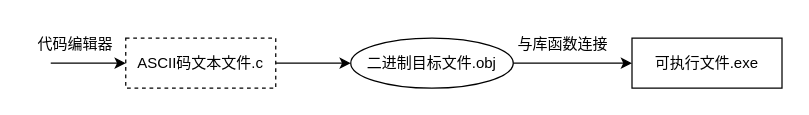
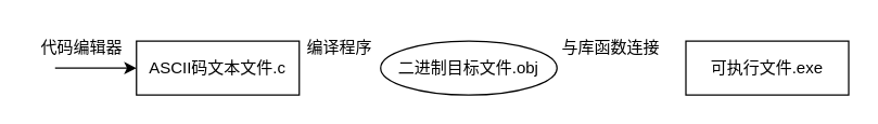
  <mxCell id="0" />
  <mxCell id="1" parent="0" />
- <mxCell id="2" style="edgeStyle=orthogonalEdgeStyle;rounded=0;orthogonalLoop=1;jettySize=auto;html=1;exitX=1;exitY=0.5;exitDx=0;exitDy=0;entryX=0;entryY=0.5;entryDx=0;entryDy=0;" parent="1" source="3" target="5" edge="1"><mxGeometry relative="1" as="geometry" /></mxCell>
- <mxCell id="3" value="ASCII码文本文件.c" style="rounded=0;whiteSpace=wrap;html=1;fillColor=none;dashed=1;" parent="1" vertex="1"><mxGeometry x="100" y="30" width="120" height="40" as="geometry" /></mxCell>
- <mxCell id="4" style="edgeStyle=orthogonalEdgeStyle;rounded=0;orthogonalLoop=1;jettySize=auto;html=1;exitX=1;exitY=0.5;exitDx=0;exitDy=0;entryX=0;entryY=0.5;entryDx=0;entryDy=0;" parent="1" source="5" target="8" edge="1"><mxGeometry relative="1" as="geometry" /></mxCell>
+ <mxCell id="3" value="ASCII码文本文件.c" style="rounded=0;whiteSpace=wrap;html=1;fillColor=none;" parent="1" vertex="1"><mxGeometry x="100" y="30" width="120" height="40" as="geometry" /></mxCell>
  <mxCell id="5" value="二进制目标文件.obj" style="ellipse;whiteSpace=wrap;html=1;fillColor=none;" parent="1" vertex="1"><mxGeometry x="280" y="30" width="130" height="40" as="geometry" /></mxCell>
  <mxCell id="6" value="" style="endArrow=classic;html=1;rounded=0;entryX=0;entryY=0.5;entryDx=0;entryDy=0;" parent="1" target="3" edge="1"><mxGeometry width="50" height="50" relative="1" as="geometry"><mxPoint x="40" y="50" as="sourcePoint" /><mxPoint x="440" y="-40" as="targetPoint" /></mxGeometry></mxCell>
  <mxCell id="7" value="代码编辑器" style="text;html=1;strokeColor=none;fillColor=none;align=center;verticalAlign=middle;whiteSpace=wrap;rounded=0;" parent="1" vertex="1"><mxGeometry x="20" y="20" width="80" height="30" as="geometry" /></mxCell>
  <mxCell id="8" value="可执行文件.exe" style="rounded=0;whiteSpace=wrap;html=1;fillColor=none;" parent="1" vertex="1"><mxGeometry x="505" y="30" width="120" height="40" as="geometry" /></mxCell>
+ <mxCell id="9" value="编译程序" style="text;html=1;strokeColor=none;fillColor=none;align=center;verticalAlign=middle;whiteSpace=wrap;rounded=0;" parent="1" vertex="1"><mxGeometry x="220" y="20" width="60" height="30" as="geometry" /></mxCell>
  <mxCell id="10" value="与库函数连接" style="text;html=1;strokeColor=none;fillColor=none;align=center;verticalAlign=middle;whiteSpace=wrap;rounded=0;" parent="1" vertex="1"><mxGeometry x="410" y="20" width="80" height="30" as="geometry" /></mxCell>
